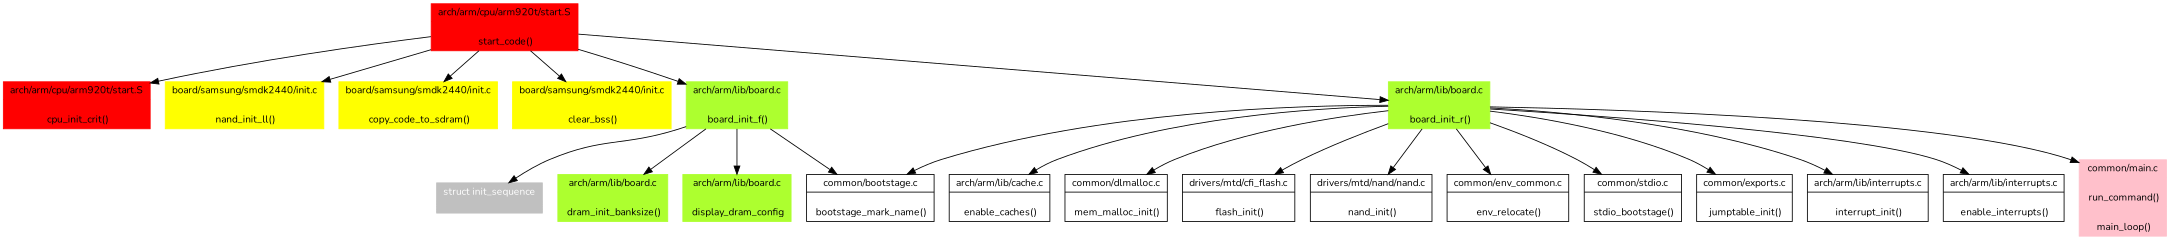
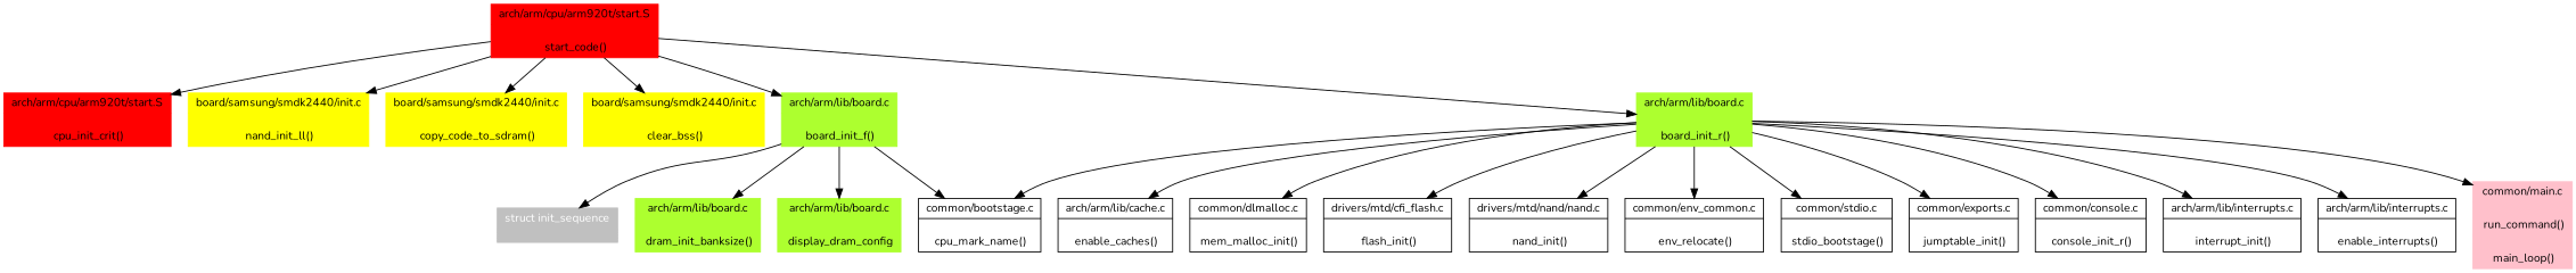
  digraph {
    fontname=Nunito
    node [fontname=Nunito fontsize=12 shape=record]
    edge [fontname=Nunito]
    n1 [color=red label="{arch/arm/cpu/arm920t/start.S|\n                            start_code()}" style=filled]
    n2 [color=red label="{arch/arm/cpu/arm920t/start.S|\n                            cpu_init_crit()}" style=filled]
    n3 [color=yellow label="{board/samsung/smdk2440/init.c | \n                                nand_init_ll()}" style=filled]
    n4 [color=yellow label="{board/samsung/smdk2440/init.c |\n                                        copy_code_to_sdram()}" style=filled]
    n5 [color=yellow label="{board/samsung/smdk2440/init.c|\n                            clear_bss()}" style=filled]
    n6 [color=greenyellow label="{arch/arm/lib/board.c|\n                                board_init_f()}" style=filled]
    n7 [color=greenyellow label="{arch/arm/lib/board.c|\n                                board_init_r()}" style=filled]
-   n8 [label="{common/bootstage.c|\n                                bootstage_mark_name()}"]
+   n8 [label="{common/bootstage.c|\n                                cpu_mark_name()}"]
    n9 [color=gray fontcolor=white label="{struct init_sequence|\n                                <timer_init>arch/arm/cpu/arm920t/s3c24x0/timer.c\ntimer_init()|\n                                <env_init>common/env_nand.c\nenv_init()|\n                                <init_baudrate>arch/arm/lib/board.c\ninit_baudrate()|\n                                <serial_init>drivers/serial/serial_s3c24x0.c\nserial_init()|\n                                <console_init_f>common/console.c\nconsole_init_f|\n                                <display_banner>arch/arm/lib/board.c\ndisplay_banner()|\n                                <dram_init>board/samsung/smdk2440/smdk2440.c\ndram_init()\n                                }" style=filled]
    n10 [color=greenyellow label="{arch/arm/lib/board.c|\n                            dram_init_banksize()}" style=filled]
    n11 [color=greenyellow label="{arch/arm/lib/board.c|\n                            display_dram_config}" style=filled]
    n12 [label="{arch/arm/lib/cache.c|\n                        enable_caches()}"]
    n13 [label="{common/dlmalloc.c|\n                                    mem_malloc_init()}"]
    n14 [label="{drivers/mtd/cfi_flash.c|\n                                flash_init()}"]
    n15 [label="{drivers/mtd/nand/nand.c|\n                            nand_init()}"]
    n16 [label="{common/env_common.c|\n                                env_relocate()}"]
    n17 [label="{common/stdio.c|\n                                stdio_bootstage()}"]
    n18 [label="{common/exports.c|\n                                jumptable_init()}"]
+   n19 [label="{common/console.c|\n                        console_init_r()}"]
    n20 [label="{arch/arm/lib/interrupts.c|\n                                interrupt_init()}"]
    n21 [label="{arch/arm/lib/interrupts.c|\n                                enable_interrupts()}"]
    n22 [color=pink label="{common/main.c|\n                                run_command()|\n                                main_loop()}" style=filled]
    n1 -> n2
    n1 -> n3
    n1 -> n4
    n1 -> n5
    n1 -> n6
    n1 -> n7
    n6 -> n8
    n6 -> n9
    n6 -> n10
    n6 -> n11
    n7 -> n8
    n7 -> n12
    n7 -> n13
    n7 -> n14
    n7 -> n15
    n7 -> n16
    n7 -> n17
    n7 -> n18
+   n7 -> n19
    n7 -> n20
    n7 -> n21
    n7 -> n22
  }
